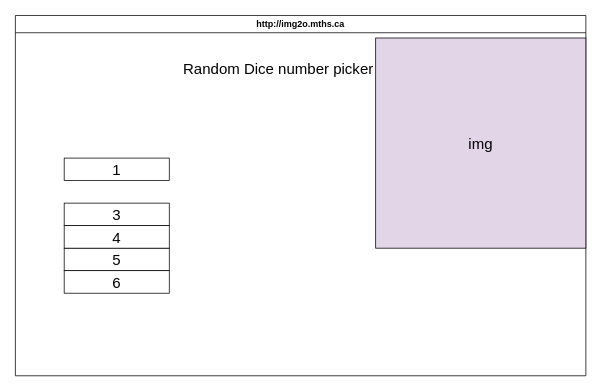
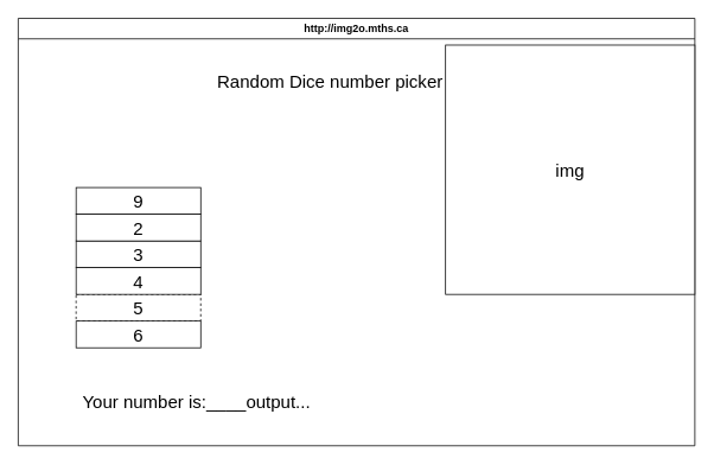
  <mxCell id="0" />
  <mxCell id="1" parent="0" />
  <mxCell id="2" value="http://img2o.mths.ca" style="swimlane;whiteSpace=wrap;html=1;" parent="1" vertex="1"><mxGeometry x="20" y="20" width="760" height="480" as="geometry" /></mxCell>
  <mxCell id="3" value="&lt;font style=&quot;font-size: 20px;&quot;&gt;Random Dice number picker&lt;/font&gt;" style="text;html=1;align=center;verticalAlign=middle;resizable=0;points=[];autosize=1;strokeColor=none;fillColor=none;" vertex="1" parent="2"><mxGeometry x="210" y="50" width="280" height="40" as="geometry" /></mxCell>
- <mxCell id="4" value="1" style="rounded=0;whiteSpace=wrap;html=1;fontSize=20;" vertex="1" parent="2"><mxGeometry x="65" y="190" width="140" height="30" as="geometry" /></mxCell>
- <mxCell id="5" value="5" style="rounded=0;whiteSpace=wrap;html=1;fontSize=20;" vertex="1" parent="2"><mxGeometry x="65" y="310" width="140" height="30" as="geometry" /></mxCell>
+ <mxCell id="4" value="9" style="rounded=0;whiteSpace=wrap;html=1;fontSize=20;" vertex="1" parent="2"><mxGeometry x="65" y="190" width="140" height="30" as="geometry" /></mxCell>
+ <mxCell id="5" value="5" style="rounded=0;whiteSpace=wrap;html=1;fontSize=20;dashed=1;" vertex="1" parent="2"><mxGeometry x="65" y="310" width="140" height="30" as="geometry" /></mxCell>
  <mxCell id="6" value="3" style="rounded=0;whiteSpace=wrap;html=1;fontSize=20;" vertex="1" parent="2"><mxGeometry x="65" y="250" width="140" height="30" as="geometry" /></mxCell>
  <mxCell id="7" value="4" style="rounded=0;whiteSpace=wrap;html=1;fontSize=20;" vertex="1" parent="2"><mxGeometry x="65" y="280" width="140" height="30" as="geometry" /></mxCell>
  <mxCell id="8" value="6" style="rounded=0;whiteSpace=wrap;html=1;fontSize=20;" vertex="1" parent="2"><mxGeometry x="65" y="340" width="140" height="30" as="geometry" /></mxCell>
- <mxCell id="11" value="img" style="whiteSpace=wrap;html=1;aspect=fixed;fontSize=20;fillColor=#e1d5e7;" vertex="1" parent="2"><mxGeometry x="480" y="30" width="280" height="280" as="geometry" /></mxCell>
+ <mxCell id="9" value="2" style="rounded=0;whiteSpace=wrap;html=1;fontSize=20;" vertex="1" parent="2"><mxGeometry x="65" y="220" width="140" height="30" as="geometry" /></mxCell>
+ <mxCell id="10" value="Your number is:____output..." style="text;html=1;align=center;verticalAlign=middle;resizable=0;points=[];autosize=1;strokeColor=none;fillColor=none;fontSize=20;" vertex="1" parent="2"><mxGeometry x="60" y="410" width="280" height="40" as="geometry" /></mxCell>
+ <mxCell id="11" value="img" style="whiteSpace=wrap;html=1;aspect=fixed;fontSize=20;" vertex="1" parent="2"><mxGeometry x="480" y="30" width="280" height="280" as="geometry" /></mxCell>
